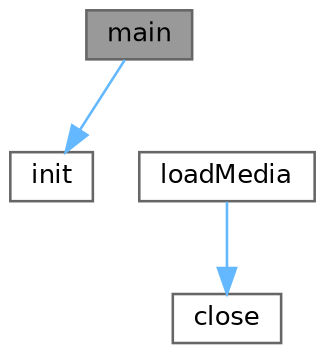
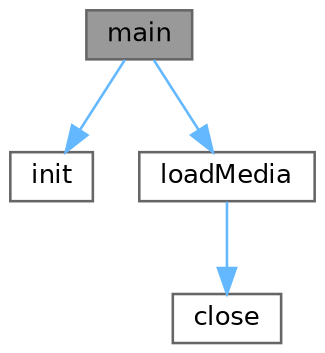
  digraph {
    rankdir=TB
    node [color=grey40 fillcolor=white fontname=Helvetica fontsize=10 shape=box style=filled]
    edge [color=steelblue1 fontname=Helvetica fontsize=10 labelfontname=Helvetica labelfontsize=10 style=solid]
    n1 [color=gray40 fillcolor=grey60 fontcolor=black height=0.2 label=main width=0.4]
    n2 [height=0.2 label=init width=0.4]
    n3 [height=0.2 label=loadMedia width=0.4]
    n4 [height=0.2 label=close width=0.4]
    n1 -> n2
+   n1 -> n3
    n3 -> n4
  }
